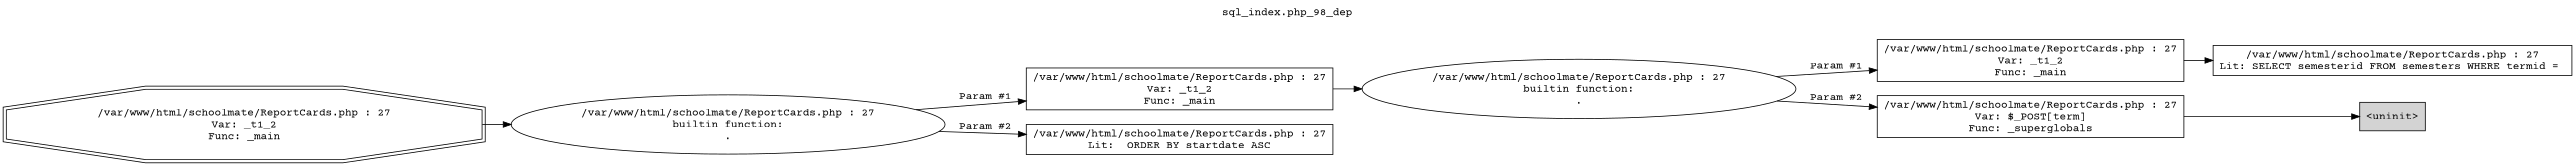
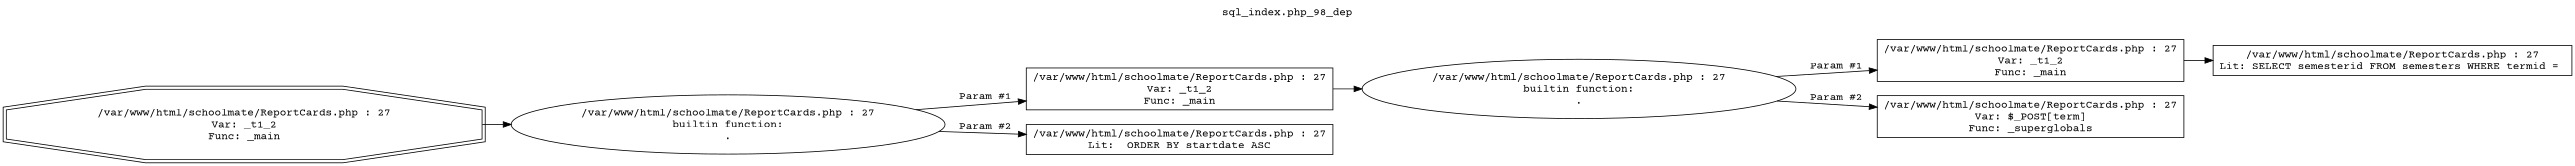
  digraph {
    label="sql_index.php_98_dep"
    labelloc=t
    rankdir=LR
    fontname="Courier Prime"
    node [shape=box fontname="Courier Prime"]
    edge [fontname="Courier Prime"]
    n1 [label="/var/www/html/schoolmate/ReportCards.php : 27\nVar: _t1_2\nFunc: _main\n" shape=doubleoctagon]
    n2 [label="/var/www/html/schoolmate/ReportCards.php : 27\nbuiltin function:\n.\n" shape=ellipse]
    n3 [label="/var/www/html/schoolmate/ReportCards.php : 27\nVar: _t1_2\nFunc: _main\n"]
    n4 [label="/var/www/html/schoolmate/ReportCards.php : 27\nLit:  ORDER BY startdate ASC\n"]
    n5 [label="/var/www/html/schoolmate/ReportCards.php : 27\nbuiltin function:\n.\n" shape=ellipse]
    n6 [label="/var/www/html/schoolmate/ReportCards.php : 27\nVar: _t1_2\nFunc: _main\n"]
    n7 [label="/var/www/html/schoolmate/ReportCards.php : 27\nVar: $_POST[term]\nFunc: _superglobals\n"]
    n8 [label="/var/www/html/schoolmate/ReportCards.php : 27\nLit: SELECT semesterid FROM semesters WHERE termid = \n"]
-   n9 [label="<uninit>" style=filled]
    n1 -> n2
    n2 -> n3 [label="Param #1"]
    n2 -> n4 [label="Param #2"]
    n3 -> n5
    n5 -> n6 [label="Param #1"]
    n5 -> n7 [label="Param #2"]
    n6 -> n8
-   n7 -> n9
  }
